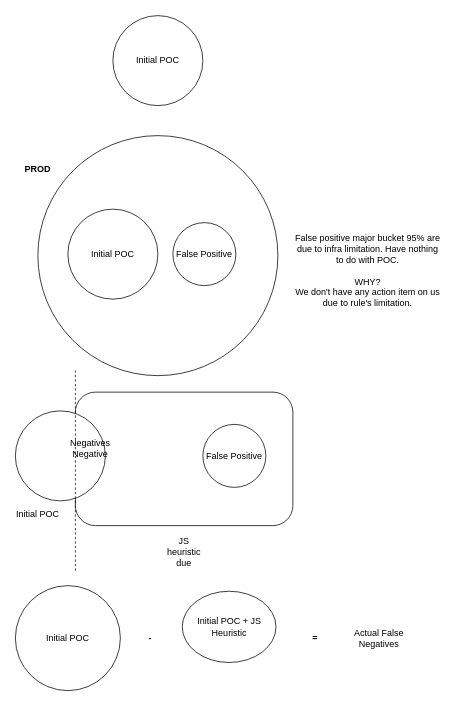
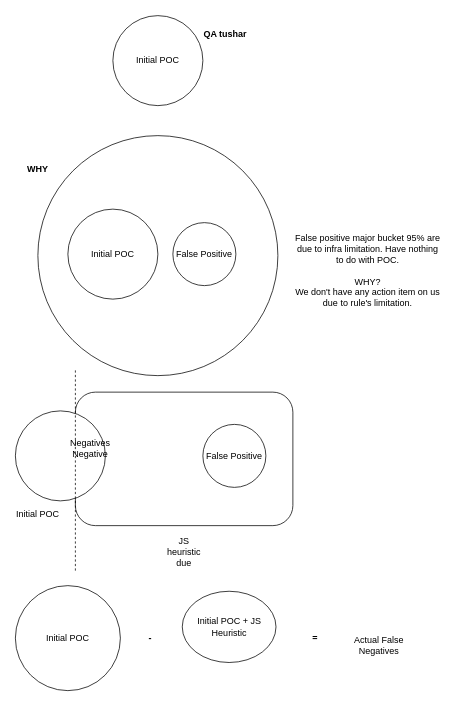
  <mxCell id="0" />
  <mxCell id="1" parent="0" />
  <mxCell id="2" value="Initial POC" style="ellipse;whiteSpace=wrap;html=1;aspect=fixed;" vertex="1" parent="1"><mxGeometry x="150" y="20" width="120" height="120" as="geometry" /></mxCell>
  <mxCell id="3" value="" style="ellipse;whiteSpace=wrap;html=1;aspect=fixed;" vertex="1" parent="1"><mxGeometry x="50" y="180" width="320" height="320" as="geometry" /></mxCell>
  <mxCell id="4" value="Initial POC" style="ellipse;whiteSpace=wrap;html=1;aspect=fixed;" vertex="1" parent="1"><mxGeometry x="90" y="278" width="120" height="120" as="geometry" /></mxCell>
  <mxCell id="5" value="False Positive" style="ellipse;whiteSpace=wrap;html=1;aspect=fixed;" vertex="1" parent="1"><mxGeometry x="230" y="296" width="84" height="84" as="geometry" /></mxCell>
  <mxCell id="6" value="False positive major bucket 95% are due to infra limitation. Have nothing to do with POC.&lt;div&gt;&lt;br&gt;WHY?&lt;div&gt;We don't have any action item on us due to rule's limitation.&lt;/div&gt;&lt;/div&gt;" style="text;html=1;align=center;verticalAlign=middle;whiteSpace=wrap;rounded=0;" vertex="1" parent="1"><mxGeometry x="390" y="280" width="200" height="160" as="geometry" /></mxCell>
  <mxCell id="7" value="" style="rounded=1;whiteSpace=wrap;html=1;" vertex="1" parent="1"><mxGeometry x="100" y="522" width="290" height="178" as="geometry" /></mxCell>
  <mxCell id="8" value="False Positive" style="ellipse;whiteSpace=wrap;html=1;aspect=fixed;" vertex="1" parent="1"><mxGeometry x="270" y="565" width="84" height="84" as="geometry" /></mxCell>
  <mxCell id="9" value="" style="ellipse;whiteSpace=wrap;html=1;aspect=fixed;" vertex="1" parent="1"><mxGeometry x="20" y="547" width="120" height="120" as="geometry" /></mxCell>
  <mxCell id="10" value="JS heuristic due" style="text;html=1;align=center;verticalAlign=middle;whiteSpace=wrap;rounded=0;" vertex="1" parent="1"><mxGeometry x="215" y="720" width="60" height="30" as="geometry" /></mxCell>
  <mxCell id="11" value="" style="endArrow=none;dashed=1;html=1;rounded=0;" edge="1" parent="1"><mxGeometry width="50" height="50" relative="1" as="geometry"><mxPoint x="100" y="760" as="sourcePoint" /><mxPoint x="100" y="490" as="targetPoint" /></mxGeometry></mxCell>
  <mxCell id="12" value="Negatives Negative" style="text;html=1;align=center;verticalAlign=middle;whiteSpace=wrap;rounded=0;" vertex="1" parent="1"><mxGeometry x="110" y="570" width="20" height="54" as="geometry" /></mxCell>
  <mxCell id="13" value="Initial POC" style="text;html=1;align=center;verticalAlign=middle;whiteSpace=wrap;rounded=0;" vertex="1" parent="1"><mxGeometry x="20" y="670" width="60" height="30" as="geometry" /></mxCell>
  <mxCell id="14" value="Initial POC" style="ellipse;whiteSpace=wrap;html=1;aspect=fixed;" vertex="1" parent="1"><mxGeometry x="20" y="780" width="140" height="140" as="geometry" /></mxCell>
  <mxCell id="15" value="Initial POC + JS Heuristic" style="ellipse;whiteSpace=wrap;html=1;aspect=fixed;" vertex="1" parent="1"><mxGeometry x="242.5" y="787.5" width="125" height="95" as="geometry" /></mxCell>
  <mxCell id="16" value="&lt;b&gt;-&lt;/b&gt;" style="text;html=1;align=center;verticalAlign=middle;whiteSpace=wrap;rounded=0;" vertex="1" parent="1"><mxGeometry x="170" y="835" width="60" height="30" as="geometry" /></mxCell>
- <mxCell id="17" value="Actual False Negatives" style="text;html=1;align=center;verticalAlign=middle;whiteSpace=wrap;rounded=0;" vertex="1" parent="1"><mxGeometry x="460" y="822.5" width="90" height="55" as="geometry" /></mxCell>
+ <mxCell id="17" value="Actual False Negatives" style="text;html=1;align=center;verticalAlign=middle;whiteSpace=wrap;rounded=0;" vertex="1" parent="1"><mxGeometry x="460" y="832.5" width="90" height="55" as="geometry" /></mxCell>
  <mxCell id="18" value="&lt;b&gt;=&lt;/b&gt;" style="text;html=1;align=center;verticalAlign=middle;whiteSpace=wrap;rounded=0;" vertex="1" parent="1"><mxGeometry x="390" y="835" width="60" height="30" as="geometry" /></mxCell>
- <mxCell id="20" value="&lt;b&gt;PROD&lt;/b&gt;" style="text;html=1;align=center;verticalAlign=middle;whiteSpace=wrap;rounded=0;" vertex="1" parent="1"><mxGeometry x="20" y="210" width="60" height="30" as="geometry" /></mxCell>
+ <mxCell id="19" value="&lt;b&gt;QA tushar&lt;/b&gt;" style="text;html=1;align=center;verticalAlign=middle;whiteSpace=wrap;rounded=0;" vertex="1" parent="1"><mxGeometry x="270" y="30" width="60" height="30" as="geometry" /></mxCell>
+ <mxCell id="20" value="&lt;b&gt;WHY&lt;/b&gt;" style="text;html=1;align=center;verticalAlign=middle;whiteSpace=wrap;rounded=0;" vertex="1" parent="1"><mxGeometry x="20" y="210" width="60" height="30" as="geometry" /></mxCell>
